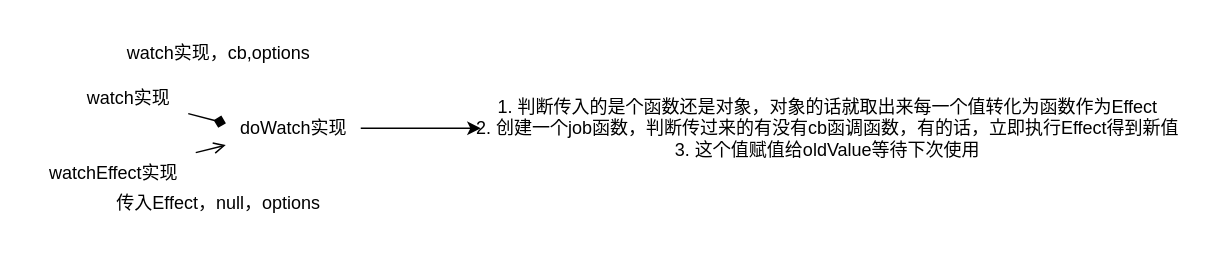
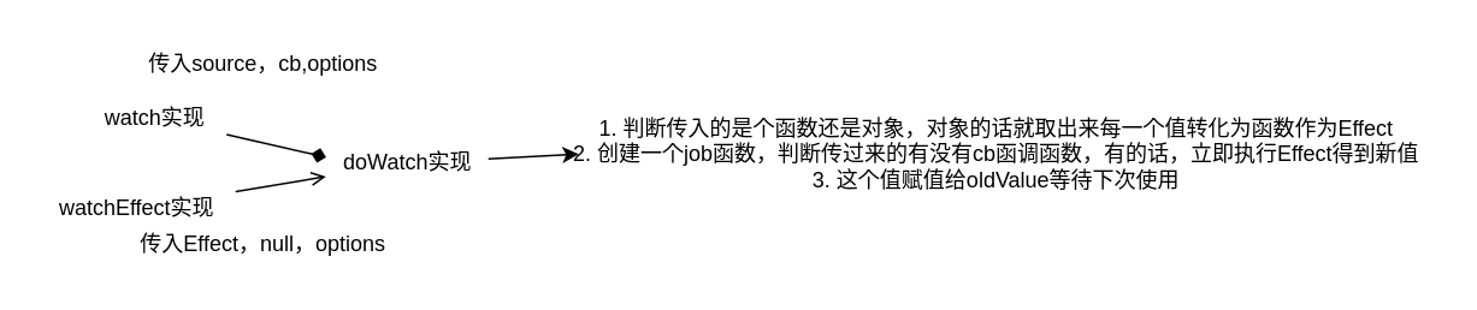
  <mxCell id="0" />
  <mxCell id="1" parent="0" />
  <mxCell id="2" style="edgeStyle=none;html=1;entryX=0.001;entryY=0.39;entryDx=0;entryDy=0;entryPerimeter=0;endArrow=diamond;" edge="1" parent="1" source="3" target="7"><mxGeometry relative="1" as="geometry" /></mxCell>
  <mxCell id="3" value="watch实现" style="text;html=1;align=center;verticalAlign=middle;resizable=0;points=[];autosize=1;strokeColor=none;fillColor=none;" vertex="1" parent="1"><mxGeometry x="45" y="50" width="80" height="30" as="geometry" /></mxCell>
  <mxCell id="4" style="edgeStyle=none;html=1;endArrow=open;" edge="1" parent="1" source="5" target="7"><mxGeometry relative="1" as="geometry" /></mxCell>
  <mxCell id="5" value="watchEffect实现" style="text;html=1;align=center;verticalAlign=middle;resizable=0;points=[];autosize=1;strokeColor=none;fillColor=none;" vertex="1" parent="1"><mxGeometry x="20" y="100" width="110" height="30" as="geometry" /></mxCell>
  <mxCell id="6" value="" style="edgeStyle=none;html=1;" edge="1" parent="1" source="7"><mxGeometry relative="1" as="geometry"><mxPoint x="320" y="85" as="targetPoint" /></mxGeometry></mxCell>
- <mxCell id="7" value="doWatch实现" style="text;html=1;align=center;verticalAlign=middle;resizable=0;points=[];autosize=1;strokeColor=none;fillColor=none;" vertex="1" parent="1"><mxGeometry x="150" y="70" width="90" height="30" as="geometry" /></mxCell>
- <mxCell id="8" value="watch实现，cb,options" style="text;html=1;align=center;verticalAlign=middle;resizable=0;points=[];autosize=1;strokeColor=none;fillColor=none;" vertex="1" parent="1"><mxGeometry x="70" y="20" width="150" height="30" as="geometry" /></mxCell>
+ <mxCell id="7" value="doWatch实现" style="text;html=1;align=center;verticalAlign=middle;resizable=0;points=[];autosize=1;strokeColor=none;fillColor=none;" vertex="1" parent="1"><mxGeometry x="180" y="75" width="90" height="30" as="geometry" /></mxCell>
+ <mxCell id="8" value="传入source，cb,options" style="text;html=1;align=center;verticalAlign=middle;resizable=0;points=[];autosize=1;strokeColor=none;fillColor=none;" vertex="1" parent="1"><mxGeometry x="70" y="20" width="150" height="30" as="geometry" /></mxCell>
  <mxCell id="9" value="传入Effect，null，options" style="text;html=1;align=center;verticalAlign=middle;resizable=0;points=[];autosize=1;strokeColor=none;fillColor=none;" vertex="1" parent="1"><mxGeometry x="65" y="120" width="160" height="30" as="geometry" /></mxCell>
  <mxCell id="10" value="1. 判断传入的是个函数还是对象，对象的话就取出来每一个值转化为函数作为Effect&lt;br&gt;2. 创建一个job函数，判断传过来的有没有cb函调函数，有的话，立即执行Effect得到新值&lt;br&gt;3. 这个值赋值给oldValue等待下次使用&lt;br&gt;" style="text;html=1;align=center;verticalAlign=middle;resizable=0;points=[];autosize=1;strokeColor=none;fillColor=none;" vertex="1" parent="1"><mxGeometry x="306" y="55" width="490" height="60" as="geometry" /></mxCell>
